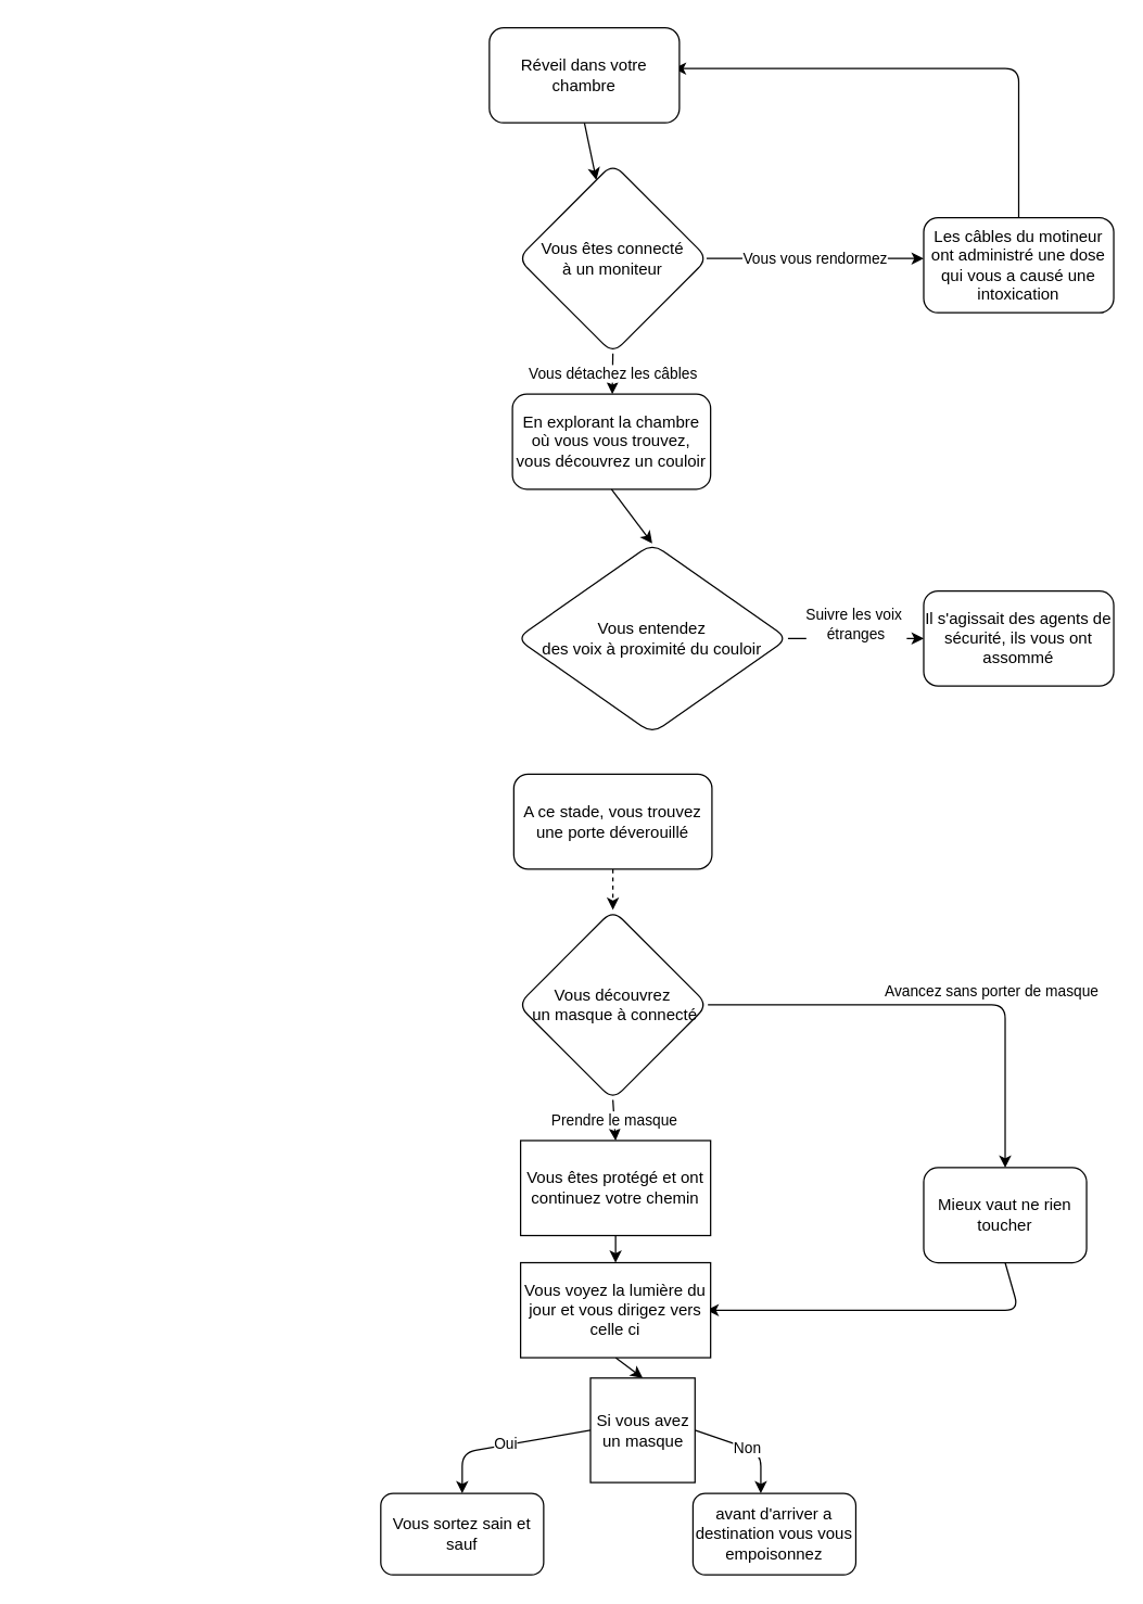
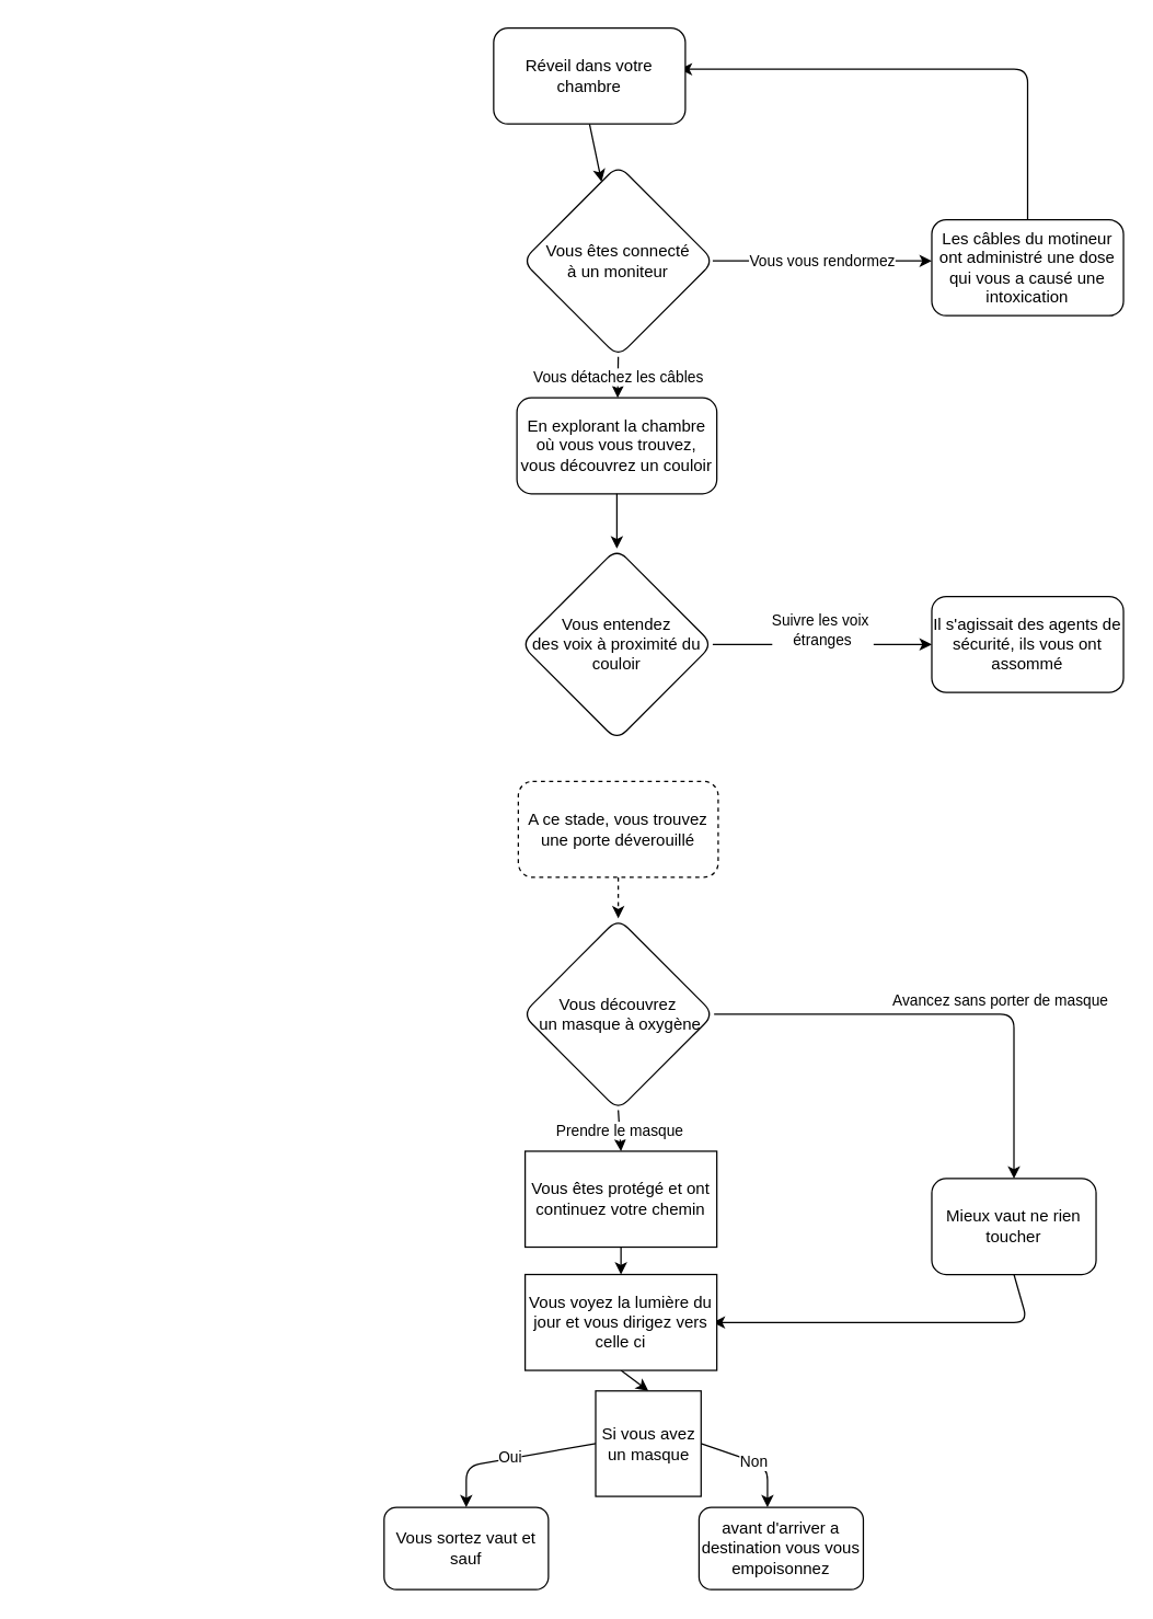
  <mxCell id="0" />
  <mxCell id="1" parent="0" />
  <mxCell id="2" style="edgeStyle=none;html=1;exitX=0.5;exitY=1;exitDx=0;exitDy=0;fontSize=12;" parent="1" source="28" target="3" edge="1"><mxGeometry relative="1" as="geometry" /></mxCell>
  <mxCell id="3" value="Vous êtes connecté &lt;br&gt;à un moniteur" style="rhombus;whiteSpace=wrap;html=1;rounded=1;" parent="1" vertex="1"><mxGeometry x="381" y="120" width="140" height="140" as="geometry" /></mxCell>
  <mxCell id="4" style="edgeStyle=none;html=1;exitX=0.5;exitY=0;exitDx=0;exitDy=0;fontSize=12;entryX=0.971;entryY=0.429;entryDx=0;entryDy=0;entryPerimeter=0;" parent="1" source="5" target="28" edge="1"><mxGeometry relative="1" as="geometry"><mxPoint x="530" y="50" as="targetPoint" /><Array as="points"><mxPoint x="750" y="50" /></Array></mxGeometry></mxCell>
  <mxCell id="5" value="Les câbles du motineur ont administré une dose qui vous a causé une intoxication" style="rounded=1;whiteSpace=wrap;html=1;" parent="1" vertex="1"><mxGeometry x="680" y="160" width="140" height="70" as="geometry" /></mxCell>
  <mxCell id="6" value="&lt;h1 style=&quot;line-height: 100%;&quot;&gt;&lt;font color=&quot;#ffffff&quot; style=&quot;font-size: 17px;&quot;&gt;Un système Sentinel&lt;/font&gt;&lt;/h1&gt;&lt;p style=&quot;line-height: 100%; font-size: 14px;&quot; class=&quot;MsoNormal&quot;&gt;&lt;span style=&quot;&quot; lang=&quot;FR-CA&quot;&gt;&lt;font color=&quot;#ffffff&quot; style=&quot;font-size: 14px;&quot;&gt;&lt;b style=&quot;&quot;&gt;Genre&amp;nbsp;:&lt;/b&gt;&lt;br&gt;Science-fiction et dystopie&lt;/font&gt;&lt;/span&gt;&lt;/p&gt;&lt;p style=&quot;line-height: 100%; font-size: 14px;&quot; class=&quot;MsoNormal&quot;&gt;&lt;span lang=&quot;FR-CA&quot;&gt;&lt;font color=&quot;#ffffff&quot; style=&quot;font-size: 14px;&quot;&gt;&lt;b&gt;Inspiration&amp;nbsp;:&lt;/b&gt;&lt;br&gt;La machine s’arrête de E.M.Forster.&lt;/font&gt;&lt;/span&gt;&lt;/p&gt;&lt;p style=&quot;line-height: 100%; font-size: 14px;&quot; class=&quot;MsoNormal&quot;&gt;&lt;span lang=&quot;FR-CA&quot;&gt;&lt;font color=&quot;#ffffff&quot; style=&quot;font-size: 14px;&quot;&gt;&lt;b&gt;Nom&amp;nbsp;: &lt;/b&gt;Un&lt;br&gt;système Sentinel&lt;/font&gt;&lt;/span&gt;&lt;/p&gt;&lt;p style=&quot;margin: 0cm; vertical-align: baseline; line-height: 100%; font-size: 14px;&quot; class=&quot;paragraph&quot;&gt;&lt;font color=&quot;#ffffff&quot; style=&quot;font-size: 14px;&quot;&gt;&lt;span class=&quot;normaltextrun&quot;&gt;&lt;span lang=&quot;FR-CA&quot;&gt;&lt;b&gt;Couleur de fond du site &lt;/b&gt;: #74C69D&lt;/span&gt;&lt;/span&gt;&lt;span lang=&quot;FR-CA&quot;&gt;&lt;/span&gt;&lt;/font&gt;&lt;/p&gt;&lt;p style=&quot;line-height: 100%; font-size: 14px;&quot; class=&quot;paragraph&quot;&gt;&lt;span data-contrast=&quot;auto&quot;&gt;&lt;font color=&quot;#ffffff&quot; style=&quot;font-size: 14px;&quot;&gt;&lt;b&gt;&lt;span class=&quot;normaltextrun&quot;&gt;&lt;span lang=&quot;FR-CA&quot;&gt;Couleur de fond du&amp;nbsp;&lt;/span&gt;&lt;/span&gt;&lt;span&gt;&lt;/span&gt;&lt;span class=&quot;spellingerror&quot;&gt;&lt;span lang=&quot;FR-CA&quot;&gt;contenu&lt;/span&gt;&lt;/span&gt;&lt;span&gt;&lt;/span&gt;&lt;/b&gt;&lt;span class=&quot;normaltextrun&quot;&gt;&lt;span lang=&quot;FR-CA&quot;&gt;&lt;b&gt;&amp;nbsp;:&lt;/b&gt; #1B4332&lt;/span&gt;&lt;/span&gt;&lt;span lang=&quot;FR-CA&quot;&gt;&lt;/span&gt;&lt;/font&gt;&lt;/span&gt;&lt;/p&gt;&lt;p style=&quot;line-height: 100%; font-size: 14px;&quot; class=&quot;paragraph&quot;&gt;&lt;span data-contrast=&quot;auto&quot;&gt;&lt;span&gt;&lt;font color=&quot;#ffffff&quot; style=&quot;font-size: 14px;&quot;&gt;&lt;span class=&quot;normaltextrun&quot;&gt;&lt;span lang=&quot;FR-CA&quot;&gt;&lt;b&gt;Couleur de la police&lt;br&gt;&lt;/b&gt;: #B7E4C7&lt;/span&gt;&lt;/span&gt;&lt;span lang=&quot;FR-CA&quot;&gt;&lt;/span&gt;&lt;/font&gt;&lt;/span&gt;&lt;/span&gt;&lt;/p&gt;&lt;p style=&quot;line-height: 100%; font-size: 14px;&quot; class=&quot;paragraph&quot;&gt;&lt;span data-contrast=&quot;auto&quot;&gt;&lt;font color=&quot;#ffffff&quot; style=&quot;font-size: 14px;&quot;&gt;&lt;span class=&quot;normaltextrun&quot;&gt;&lt;span lang=&quot;FR-CA&quot;&gt;&lt;b&gt;Couleur de fond des&lt;br&gt;boutons :&lt;/b&gt; #D8F3DC&lt;/span&gt;&lt;/span&gt;&lt;span lang=&quot;FR-CA&quot;&gt;&lt;/span&gt;&lt;/font&gt;&lt;/span&gt;&lt;/p&gt;&lt;p style=&quot;line-height: 100%; font-size: 14px;&quot; class=&quot;paragraph&quot;&gt;&lt;font color=&quot;#ffffff&quot; style=&quot;font-size: 14px;&quot;&gt;&lt;span data-contrast=&quot;auto&quot;&gt;&lt;span&gt;&lt;b&gt;&lt;span class=&quot;normaltextrun&quot;&gt;&lt;span lang=&quot;FR-CA&quot;&gt;Couleur de fond des&lt;br&gt;boutons&amp;nbsp;&lt;/span&gt;&lt;/span&gt;&lt;span&gt;&lt;/span&gt;&lt;span class=&quot;spellingerror&quot;&gt;&lt;span lang=&quot;FR-CA&quot;&gt;en&lt;/span&gt;&lt;/span&gt;&lt;span&gt;&lt;/span&gt;&lt;span class=&quot;normaltextrun&quot;&gt;&lt;span lang=&quot;FR-CA&quot;&gt;&amp;nbsp;&lt;/span&gt;&lt;i&gt;&lt;/i&gt;&lt;/span&gt;&lt;i&gt;&lt;span style=&quot;user-select: text; -webkit-user-drag: none; -webkit-tap-highlight-color: transparent;&quot; data-contrast=&quot;auto&quot;&gt;&lt;span&gt;hover&amp;nbsp;&lt;/span&gt;&lt;/span&gt;&lt;/i&gt;&lt;/b&gt;&lt;/span&gt;&lt;span style=&quot;user-select: text; -webkit-user-drag: none; -webkit-tap-highlight-color: transparent;&quot; data-contrast=&quot;auto&quot;&gt;&lt;span&gt;: #95D5B2&lt;/span&gt;&lt;/span&gt;&lt;span class=&quot;eop&quot;&gt;&lt;span lang=&quot;FR-CA&quot;&gt;&amp;nbsp;&lt;/span&gt;&lt;/span&gt;&lt;/span&gt;&lt;span lang=&quot;FR-CA&quot;&gt;&lt;/span&gt;&lt;/font&gt;&lt;/p&gt;&lt;p style=&quot;line-height: 100%; font-size: 14px;&quot; class=&quot;paragraph&quot;&gt;&lt;span data-contrast=&quot;auto&quot;&gt;&lt;span class=&quot;normaltextrun&quot;&gt;&lt;span lang=&quot;FR-CA&quot;&gt;&lt;font color=&quot;#ffffff&quot; style=&quot;font-size: 14px;&quot;&gt;&lt;b&gt;Couleur de la police&lt;br&gt;des boutons :&lt;/b&gt; #2D6A4F&lt;/font&gt;&lt;/span&gt;&lt;/span&gt;&lt;/span&gt;&lt;/p&gt;&lt;p style=&quot;line-height: 100%; font-size: 14px;&quot; class=&quot;paragraph&quot;&gt;&lt;font color=&quot;#ffffff&quot; style=&quot;font-size: 14px;&quot;&gt;&lt;span style=&quot;user-select: text; -webkit-user-drag: none; -webkit-tap-highlight-color: transparent; font-variant-ligatures: none !important;&quot; data-contrast=&quot;auto&quot;&gt;&lt;span&gt;&lt;span class=&quot;normaltextrun&quot;&gt;&lt;span lang=&quot;FR-CA&quot;&gt;&lt;b&gt;Couleur de la police&lt;br&gt;des boutons&amp;nbsp;&lt;/b&gt;&lt;/span&gt;&lt;/span&gt;&lt;/span&gt;&lt;/span&gt;&lt;span style=&quot;user-select: text; -webkit-user-drag: none; -webkit-tap-highlight-color: transparent; font-variant-ligatures: none !important;&quot; data-contrast=&quot;auto&quot;&gt;&lt;b style=&quot;&quot;&gt;&lt;span style=&quot;&quot; class=&quot;spellingerror&quot;&gt;&lt;span lang=&quot;FR-CA&quot;&gt;en&lt;/span&gt;&lt;/span&gt;&lt;span style=&quot;&quot; class=&quot;normaltextrun&quot;&gt;&lt;span lang=&quot;FR-CA&quot;&gt;&amp;nbsp;&lt;/span&gt;&lt;i&gt;&lt;/i&gt;&lt;/span&gt;&lt;i style=&quot;&quot;&gt;&lt;span style=&quot;user-select: text; -webkit-user-drag: none; -webkit-tap-highlight-color: transparent;&quot; data-contrast=&quot;auto&quot;&gt;&lt;span&gt;hover&lt;/span&gt;&lt;/span&gt;&lt;/i&gt;&lt;/b&gt;&lt;span style=&quot;user-select: text; -webkit-user-drag: none; -webkit-tap-highlight-color: transparent;&quot; data-contrast=&quot;auto&quot;&gt;&lt;b&gt;: &lt;/b&gt;#081C15&lt;/span&gt;&lt;span style=&quot;&quot; class=&quot;eop&quot;&gt;&lt;span style=&quot;&quot; lang=&quot;FR-CA&quot;&gt;&amp;nbsp;&lt;/span&gt;&lt;/span&gt;&lt;/span&gt;&lt;/font&gt;&lt;/p&gt;" style="text;html=1;spacing=5;spacingTop=-20;whiteSpace=wrap;overflow=hidden;rounded=0;labelBackgroundColor=none;" parent="1" vertex="1"><mxGeometry x="20" y="20" width="260" height="540" as="geometry" /></mxCell>
  <mxCell id="7" value="&lt;span style=&quot;font-weight: 400;&quot;&gt;En explorant la chambre où vous vous trouvez, vous découvrez un couloir&lt;/span&gt;" style="rounded=1;whiteSpace=wrap;html=1;fontStyle=1" parent="1" vertex="1"><mxGeometry x="377" y="290" width="146" height="70" as="geometry" /></mxCell>
  <mxCell id="8" value="Il s'agissait des agents de sécurité, ils vous ont assommé" style="rounded=1;whiteSpace=wrap;html=1;" parent="1" vertex="1"><mxGeometry x="680" y="435" width="140" height="70" as="geometry" /></mxCell>
- <mxCell id="9" value="Vous entendez &lt;br&gt;des voix&amp;nbsp;à proximité du couloir" style="rhombus;whiteSpace=wrap;html=1;rounded=1;" parent="1" vertex="1"><mxGeometry x="380" y="400" width="200" height="140" as="geometry" /></mxCell>
- <mxCell id="10" value="A ce stade, vous trouvez une porte déverouillé" style="rounded=1;whiteSpace=wrap;html=1;" parent="1" vertex="1"><mxGeometry x="378" y="570" width="146" height="70" as="geometry" /></mxCell>
- <mxCell id="11" value="Vous&amp;nbsp;découvrez&lt;br&gt;&amp;nbsp;un&amp;nbsp;masque à connecté" style="rhombus;rounded=1;whiteSpace=wrap;html=1;labelBorderColor=none;labelBackgroundColor=none;" parent="1" vertex="1"><mxGeometry x="381" y="670" width="140" height="140" as="geometry" /></mxCell>
+ <mxCell id="9" value="Vous entendez &lt;br&gt;des voix&amp;nbsp;à proximité du couloir" style="rhombus;whiteSpace=wrap;html=1;rounded=1;" parent="1" vertex="1"><mxGeometry x="380" y="400" width="140" height="140" as="geometry" /></mxCell>
+ <mxCell id="10" value="A ce stade, vous trouvez une porte déverouillé" style="rounded=1;whiteSpace=wrap;html=1;dashed=1;" parent="1" vertex="1"><mxGeometry x="378" y="570" width="146" height="70" as="geometry" /></mxCell>
+ <mxCell id="11" value="Vous&amp;nbsp;découvrez&lt;br&gt;&amp;nbsp;un&amp;nbsp;masque à oxygène" style="rhombus;rounded=1;whiteSpace=wrap;html=1;labelBorderColor=none;labelBackgroundColor=none;" parent="1" vertex="1"><mxGeometry x="381" y="670" width="140" height="140" as="geometry" /></mxCell>
  <mxCell id="12" value="Vous détachez les câbles" style="endArrow=classic;html=1;exitX=0.5;exitY=1;exitDx=0;exitDy=0;" parent="1" source="3" target="7" edge="1"><mxGeometry width="50" height="50" relative="1" as="geometry"><mxPoint x="600" y="360" as="sourcePoint" /><mxPoint x="650" y="310" as="targetPoint" /></mxGeometry></mxCell>
  <mxCell id="13" value="" style="endArrow=classic;html=1;entryX=0.5;entryY=0;entryDx=0;entryDy=0;exitX=0.5;exitY=1;exitDx=0;exitDy=0;" parent="1" source="7" target="9" edge="1"><mxGeometry width="50" height="50" relative="1" as="geometry"><mxPoint x="320" y="430" as="sourcePoint" /><mxPoint x="370" y="380" as="targetPoint" /></mxGeometry></mxCell>
  <mxCell id="14" value="" style="endArrow=classic;html=1;exitX=0.5;exitY=1;exitDx=0;exitDy=0;entryX=0.5;entryY=0;entryDx=0;entryDy=0;dashed=1;" parent="1" source="10" target="11" edge="1"><mxGeometry width="50" height="50" relative="1" as="geometry"><mxPoint x="280" y="640" as="sourcePoint" /><mxPoint x="330" y="590" as="targetPoint" /></mxGeometry></mxCell>
  <mxCell id="15" value="Prendre le masque" style="endArrow=classic;html=1;exitX=0.5;exitY=1;exitDx=0;exitDy=0;entryX=0.5;entryY=0;entryDx=0;entryDy=0;" parent="1" source="11" target="20" edge="1"><mxGeometry width="50" height="50" relative="1" as="geometry"><mxPoint x="270" y="790" as="sourcePoint" /><mxPoint x="450" y="810" as="targetPoint" /></mxGeometry></mxCell>
  <mxCell id="16" value="Vous vous rendormez" style="endArrow=classic;html=1;" parent="1" edge="1"><mxGeometry width="50" height="50" relative="1" as="geometry"><mxPoint x="520" y="190" as="sourcePoint" /><mxPoint x="680" y="190" as="targetPoint" /><Array as="points"><mxPoint x="570" y="190" /></Array></mxGeometry></mxCell>
  <mxCell id="17" value="Suivre les voix&amp;nbsp;&lt;br&gt;étranges" style="endArrow=classic;html=1;entryX=0;entryY=0.5;entryDx=0;entryDy=0;exitX=1;exitY=0.5;exitDx=0;exitDy=0;" parent="1" source="9" target="8" edge="1"><mxGeometry y="10" width="50" height="50" relative="1" as="geometry"><mxPoint x="540" y="460" as="sourcePoint" /><mxPoint x="580" y="470" as="targetPoint" /><mxPoint as="offset" /></mxGeometry></mxCell>
  <mxCell id="18" value="Avancez sans porter de masque" style="endArrow=classic;html=1;exitX=1;exitY=0.5;exitDx=0;exitDy=0;entryX=0.5;entryY=0;entryDx=0;entryDy=0;edgeStyle=orthogonalEdgeStyle;" parent="1" source="11" target="22" edge="1"><mxGeometry x="0.233" y="10" width="50" height="50" relative="1" as="geometry"><mxPoint x="540" y="770" as="sourcePoint" /><mxPoint x="590" y="705" as="targetPoint" /><mxPoint as="offset" /></mxGeometry></mxCell>
  <mxCell id="19" style="edgeStyle=none;html=1;entryX=0.5;entryY=0;entryDx=0;entryDy=0;" parent="1" source="20" target="24" edge="1"><mxGeometry relative="1" as="geometry"><mxPoint x="450" y="920" as="targetPoint" /></mxGeometry></mxCell>
  <mxCell id="20" value="Vous êtes protégé et ont continuez votre chemin" style="rounded=0;whiteSpace=wrap;html=1;labelBackgroundColor=none;labelBorderColor=none;" parent="1" vertex="1"><mxGeometry x="383" y="840" width="140" height="70" as="geometry" /></mxCell>
  <mxCell id="21" style="edgeStyle=none;html=1;exitX=0.5;exitY=1;exitDx=0;exitDy=0;fontSize=12;" parent="1" source="22" edge="1"><mxGeometry relative="1" as="geometry"><mxPoint x="520" y="965" as="targetPoint" /><Array as="points"><mxPoint x="750" y="965" /></Array></mxGeometry></mxCell>
  <mxCell id="22" value="Mieux vaut ne rien toucher" style="rounded=1;whiteSpace=wrap;html=1;labelBackgroundColor=none;labelBorderColor=none;" parent="1" vertex="1"><mxGeometry x="680" y="860" width="120" height="70" as="geometry" /></mxCell>
  <mxCell id="23" style="edgeStyle=none;html=1;entryX=0.5;entryY=0;entryDx=0;entryDy=0;exitX=0.5;exitY=1;exitDx=0;exitDy=0;" parent="1" source="24" target="27" edge="1"><mxGeometry relative="1" as="geometry"><mxPoint x="454" y="1060" as="targetPoint" /><mxPoint x="450" y="1030" as="sourcePoint" /></mxGeometry></mxCell>
  <mxCell id="24" value="Vous voyez la lumière du jour et vous dirigez vers celle ci" style="rounded=0;whiteSpace=wrap;html=1;labelBackgroundColor=none;labelBorderColor=none;" parent="1" vertex="1"><mxGeometry x="383" y="930" width="140" height="70" as="geometry" /></mxCell>
  <mxCell id="25" value="Oui" style="edgeStyle=none;html=1;entryX=0.5;entryY=0;entryDx=0;entryDy=0;exitX=0;exitY=0.5;exitDx=0;exitDy=0;" parent="1" source="27" edge="1"><mxGeometry relative="1" as="geometry"><mxPoint x="436" y="1122" as="sourcePoint" /><Array as="points"><mxPoint x="340" y="1070" /></Array><mxPoint x="340" y="1100" as="targetPoint" /></mxGeometry></mxCell>
  <mxCell id="26" value="Non" style="edgeStyle=none;html=1;exitX=1;exitY=0.5;exitDx=0;exitDy=0;entryX=0.5;entryY=0;entryDx=0;entryDy=0;" parent="1" source="27" edge="1"><mxGeometry relative="1" as="geometry"><mxPoint x="474.559" y="1119.441" as="sourcePoint" /><mxPoint x="560" y="1100" as="targetPoint" /><Array as="points"><mxPoint x="560" y="1070" /></Array></mxGeometry></mxCell>
  <mxCell id="27" value="Si vous avez un masque" style="whiteSpace=wrap;html=1;aspect=fixed;labelBackgroundColor=none;labelBorderColor=none;" parent="1" vertex="1"><mxGeometry x="434.5" y="1015" width="77" height="77" as="geometry" /></mxCell>
  <mxCell id="28" value="Réveil dans votre chambre" style="rounded=1;whiteSpace=wrap;html=1;" parent="1" vertex="1"><mxGeometry x="360" y="20" width="140" height="70" as="geometry" /></mxCell>
- <mxCell id="29" value="Vous sortez sain et sauf" style="rounded=1;whiteSpace=wrap;html=1;fontSize=12;" parent="1" vertex="1"><mxGeometry x="280" y="1100" width="120" height="60" as="geometry" /></mxCell>
+ <mxCell id="29" value="Vous sortez vaut et sauf" style="rounded=1;whiteSpace=wrap;html=1;fontSize=12;" parent="1" vertex="1"><mxGeometry x="280" y="1100" width="120" height="60" as="geometry" /></mxCell>
  <mxCell id="30" value="avant d'arriver a destination vous vous empoisonnez" style="rounded=1;whiteSpace=wrap;html=1;" parent="1" vertex="1"><mxGeometry x="510" y="1100" width="120" height="60" as="geometry" /></mxCell>
